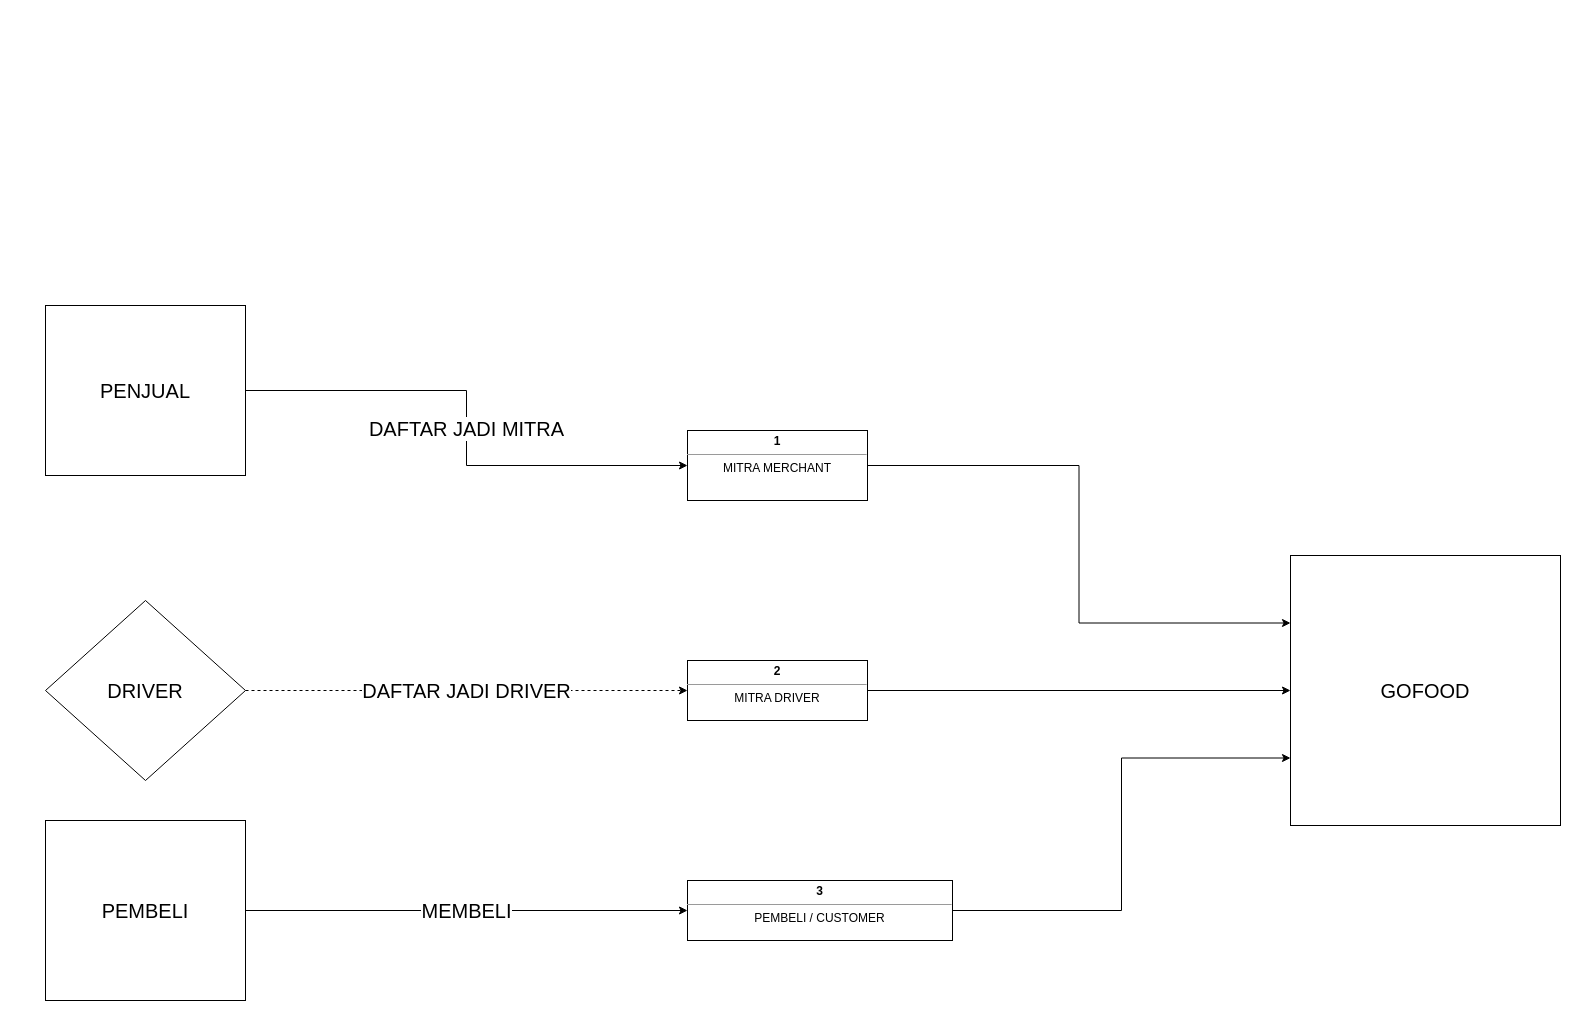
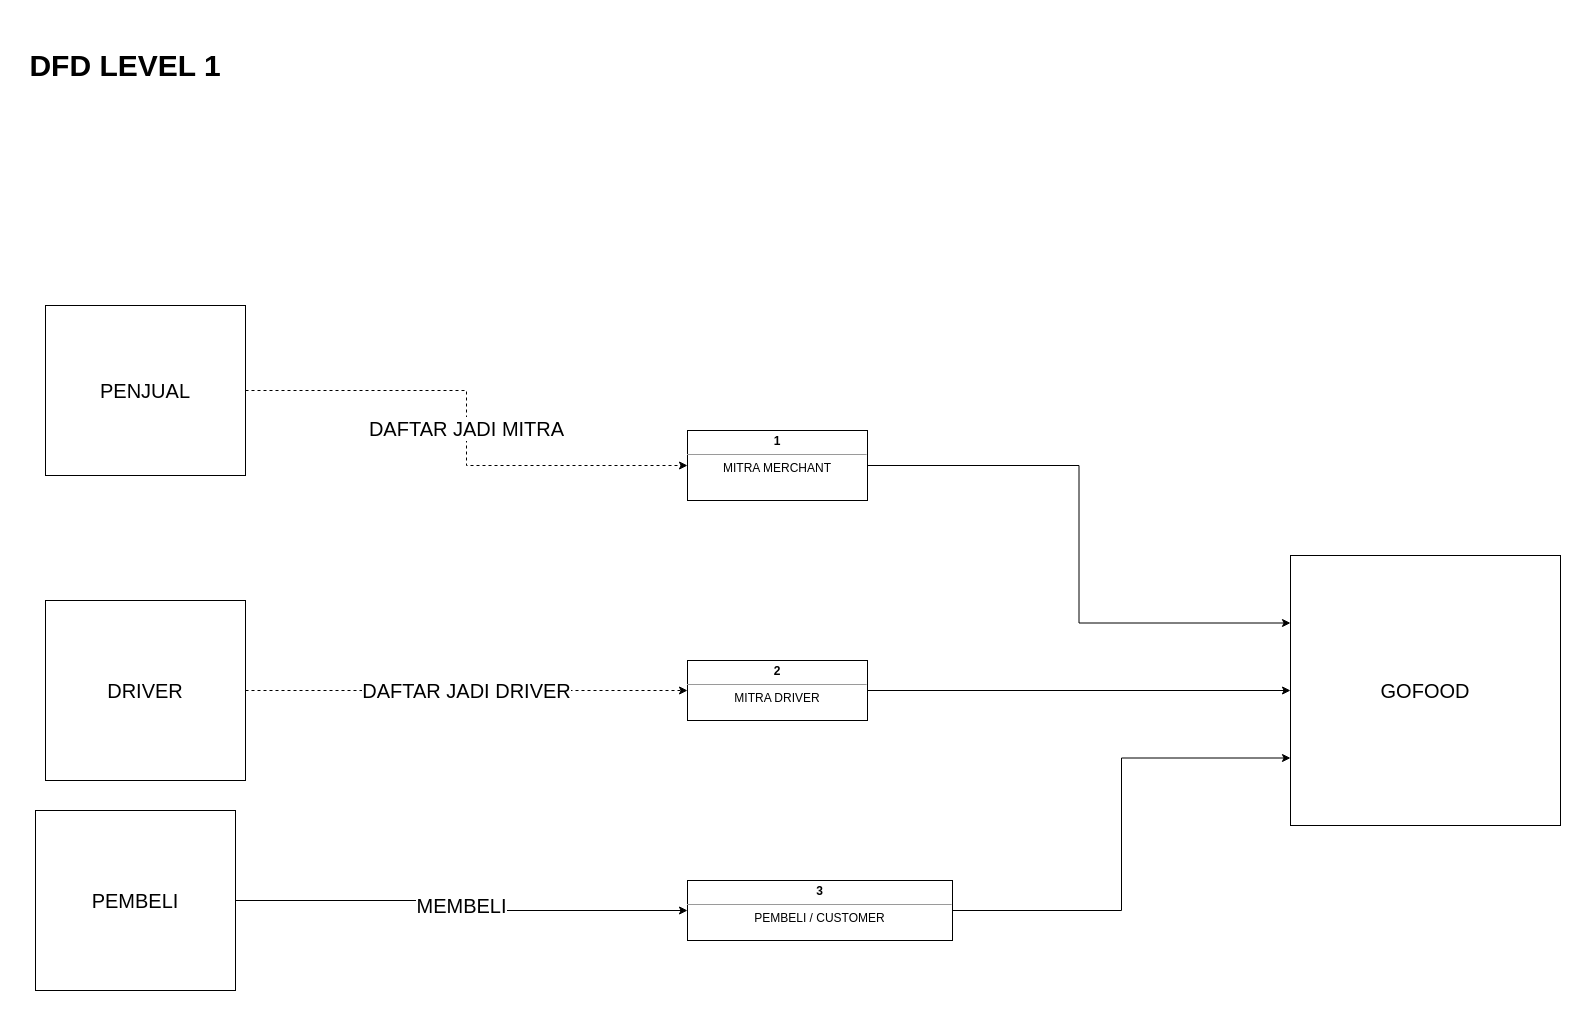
  <mxCell id="0" />
  <mxCell id="1" parent="0" />
  <mxCell id="2" value="GOFOOD" style="rounded=0;whiteSpace=wrap;html=1;fontSize=20;" parent="1" vertex="1"><mxGeometry x="1290" y="555" width="270" height="270" as="geometry" /></mxCell>
  <mxCell id="3" style="edgeStyle=orthogonalEdgeStyle;rounded=0;orthogonalLoop=1;jettySize=auto;html=1;exitX=1;exitY=0.5;exitDx=0;exitDy=0;entryX=0;entryY=0.25;entryDx=0;entryDy=0;" edge="1" parent="1" source="4" target="2"><mxGeometry relative="1" as="geometry" /></mxCell>
  <mxCell id="4" value="&lt;p style=&quot;margin: 0px ; margin-top: 4px ; text-align: center&quot;&gt;&lt;b&gt;1&lt;/b&gt;&lt;/p&gt;&lt;hr size=&quot;1&quot;&gt;&lt;div style=&quot;text-align: center ; height: 2px&quot;&gt;MITRA MERCHANT&lt;/div&gt;" style="verticalAlign=top;align=left;overflow=fill;fontSize=12;fontFamily=Helvetica;html=1;" parent="1" vertex="1"><mxGeometry x="687" y="430" width="180" height="70" as="geometry" /></mxCell>
  <mxCell id="5" style="edgeStyle=orthogonalEdgeStyle;rounded=0;orthogonalLoop=1;jettySize=auto;html=1;exitX=1;exitY=0.5;exitDx=0;exitDy=0;entryX=0;entryY=0.5;entryDx=0;entryDy=0;fontSize=20;" edge="1" parent="1" source="6" target="2"><mxGeometry relative="1" as="geometry" /></mxCell>
  <mxCell id="6" value="&lt;p style=&quot;margin: 0px ; margin-top: 4px ; text-align: center&quot;&gt;&lt;b&gt;2&lt;/b&gt;&lt;/p&gt;&lt;hr size=&quot;1&quot;&gt;&lt;div style=&quot;text-align: center ; height: 2px&quot;&gt;MITRA DRIVER&lt;/div&gt;" style="verticalAlign=top;align=left;overflow=fill;fontSize=12;fontFamily=Helvetica;html=1;" parent="1" vertex="1"><mxGeometry x="687" y="660" width="180" height="60" as="geometry" /></mxCell>
- <mxCell id="8" value="DAFTAR JADI MITRA" style="edgeStyle=orthogonalEdgeStyle;rounded=0;orthogonalLoop=1;jettySize=auto;html=1;exitX=1;exitY=0.5;exitDx=0;exitDy=0;entryX=0;entryY=0.5;entryDx=0;entryDy=0;fontSize=20;" edge="1" parent="1" source="9" target="4"><mxGeometry relative="1" as="geometry" /></mxCell>
+ <mxCell id="7" value="DFD LEVEL 1" style="text;html=1;strokeColor=none;fillColor=none;align=center;verticalAlign=middle;whiteSpace=wrap;rounded=0;fontSize=30;fontStyle=1" parent="1" vertex="1"><mxGeometry x="20" y="20" width="210" height="90" as="geometry" /></mxCell>
+ <mxCell id="8" value="DAFTAR JADI MITRA" style="edgeStyle=orthogonalEdgeStyle;rounded=0;orthogonalLoop=1;jettySize=auto;html=1;exitX=1;exitY=0.5;exitDx=0;exitDy=0;entryX=0;entryY=0.5;entryDx=0;entryDy=0;fontSize=20;dashed=1;" edge="1" parent="1" source="9" target="4"><mxGeometry relative="1" as="geometry" /></mxCell>
  <mxCell id="9" value="PENJUAL" style="rounded=0;whiteSpace=wrap;html=1;fontSize=20;" parent="1" vertex="1"><mxGeometry x="45" y="305" width="200" height="170" as="geometry" /></mxCell>
  <mxCell id="10" style="edgeStyle=orthogonalEdgeStyle;rounded=0;orthogonalLoop=1;jettySize=auto;html=1;exitX=1;exitY=0.5;exitDx=0;exitDy=0;entryX=0;entryY=0.75;entryDx=0;entryDy=0;fontSize=20;" edge="1" parent="1" source="11" target="2"><mxGeometry relative="1" as="geometry" /></mxCell>
  <mxCell id="11" value="&lt;p style=&quot;margin: 0px ; margin-top: 4px ; text-align: center&quot;&gt;&lt;b&gt;3&lt;/b&gt;&lt;/p&gt;&lt;hr size=&quot;1&quot;&gt;&lt;div style=&quot;text-align: center ; height: 2px&quot;&gt;PEMBELI / CUSTOMER&lt;/div&gt;" style="verticalAlign=top;align=left;overflow=fill;fontSize=12;fontFamily=Helvetica;html=1;" parent="1" vertex="1"><mxGeometry x="687" y="880" width="265" height="60" as="geometry" /></mxCell>
  <mxCell id="12" value="DAFTAR JADI DRIVER" style="edgeStyle=orthogonalEdgeStyle;rounded=0;orthogonalLoop=1;jettySize=auto;html=1;exitX=1;exitY=0.5;exitDx=0;exitDy=0;entryX=0;entryY=0.5;entryDx=0;entryDy=0;fontSize=20;dashed=1;" edge="1" parent="1" source="13" target="6"><mxGeometry relative="1" as="geometry" /></mxCell>
- <mxCell id="13" value="DRIVER" style="rhombus;whiteSpace=wrap;html=1;fontSize=20;" parent="1" vertex="1"><mxGeometry x="45" y="600" width="200" height="180" as="geometry" /></mxCell>
+ <mxCell id="13" value="DRIVER" style="rounded=0;whiteSpace=wrap;html=1;fontSize=20;" parent="1" vertex="1"><mxGeometry x="45" y="600" width="200" height="180" as="geometry" /></mxCell>
  <mxCell id="14" value="MEMBELI" style="edgeStyle=orthogonalEdgeStyle;rounded=0;orthogonalLoop=1;jettySize=auto;html=1;exitX=1;exitY=0.5;exitDx=0;exitDy=0;entryX=0;entryY=0.5;entryDx=0;entryDy=0;fontSize=20;" edge="1" parent="1" source="15" target="11"><mxGeometry relative="1" as="geometry" /></mxCell>
- <mxCell id="15" value="PEMBELI" style="rounded=0;whiteSpace=wrap;html=1;fontSize=20;" parent="1" vertex="1"><mxGeometry x="45" y="820" width="200" height="180" as="geometry" /></mxCell>
+ <mxCell id="15" value="PEMBELI" style="rounded=0;whiteSpace=wrap;html=1;fontSize=20;" parent="1" vertex="1"><mxGeometry x="35" y="810" width="200" height="180" as="geometry" /></mxCell>
